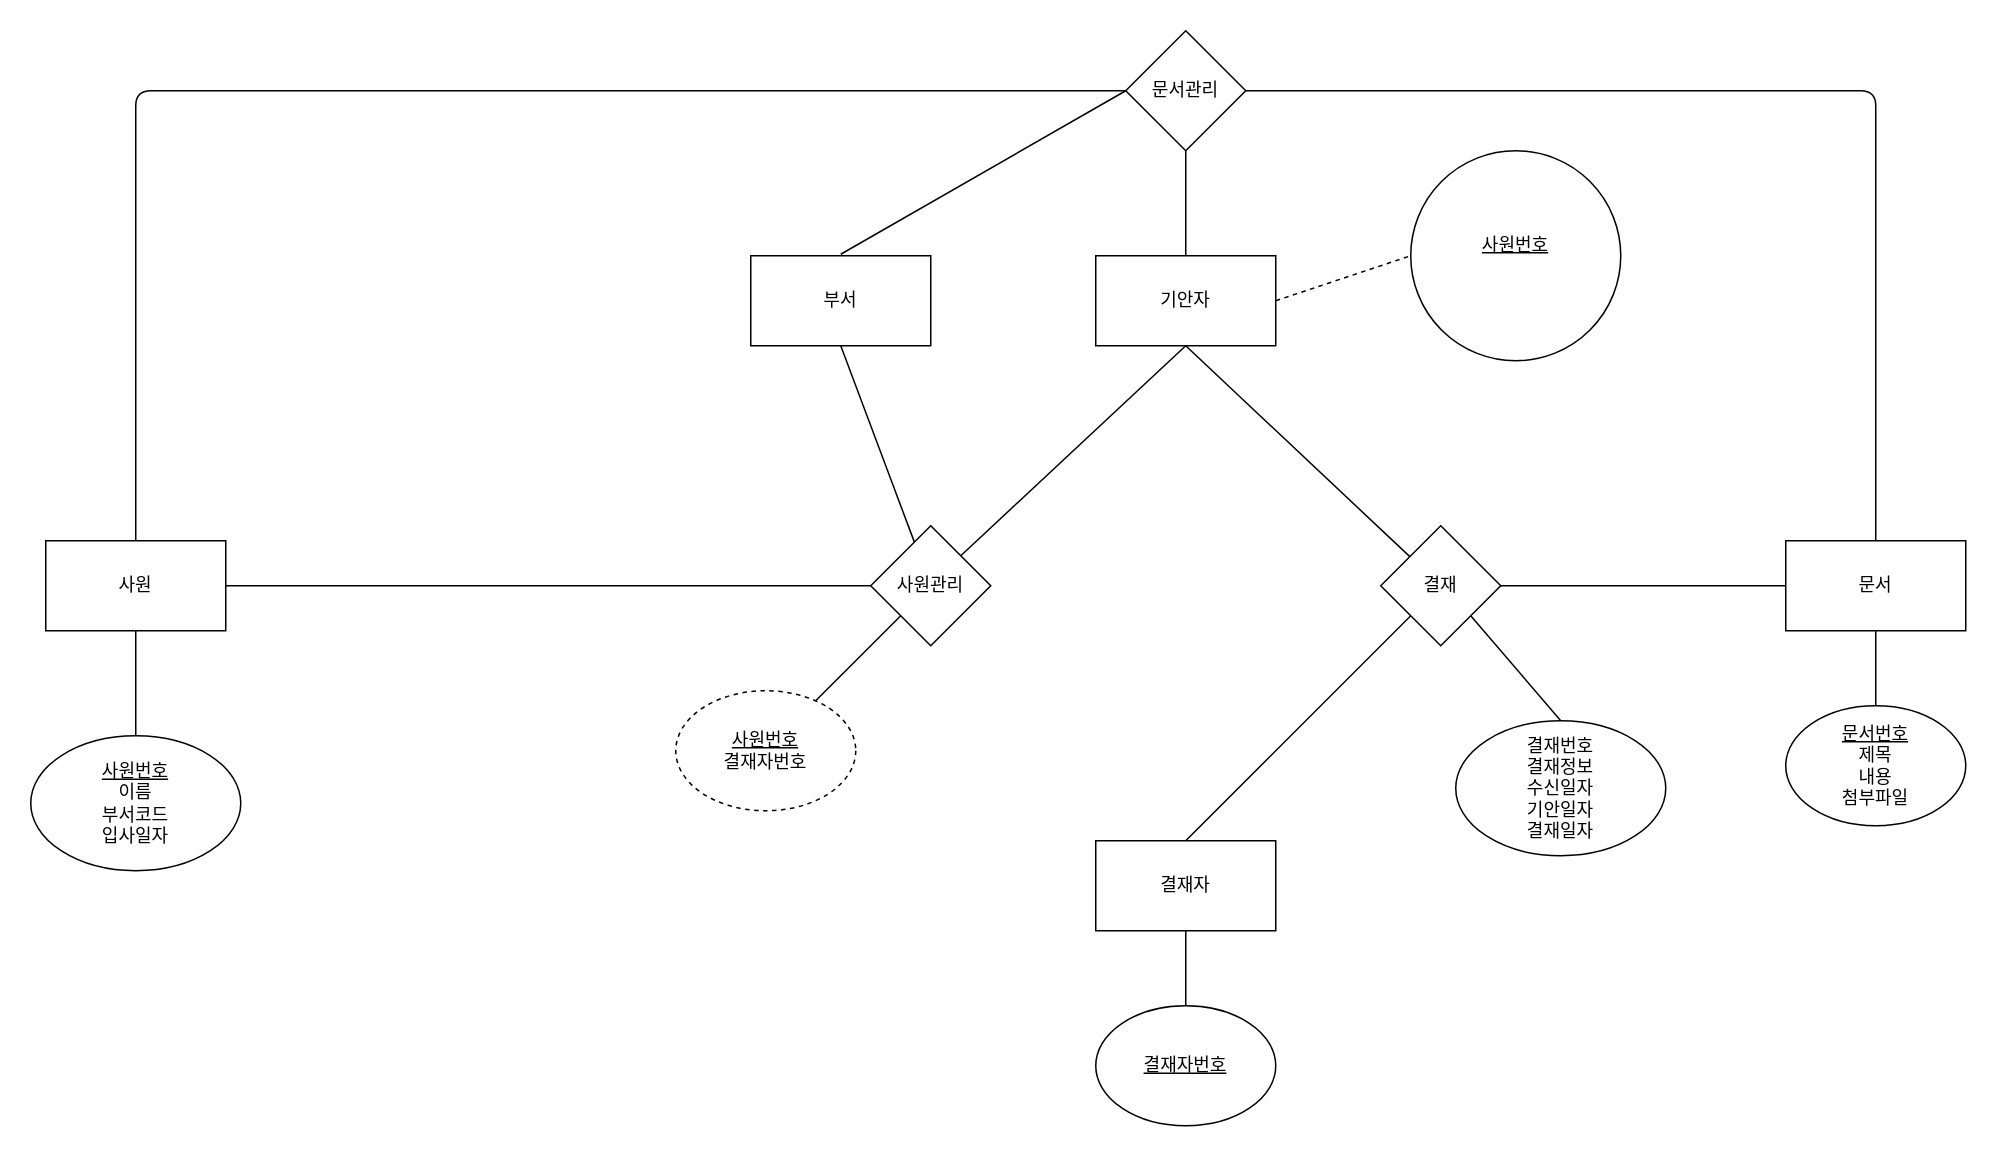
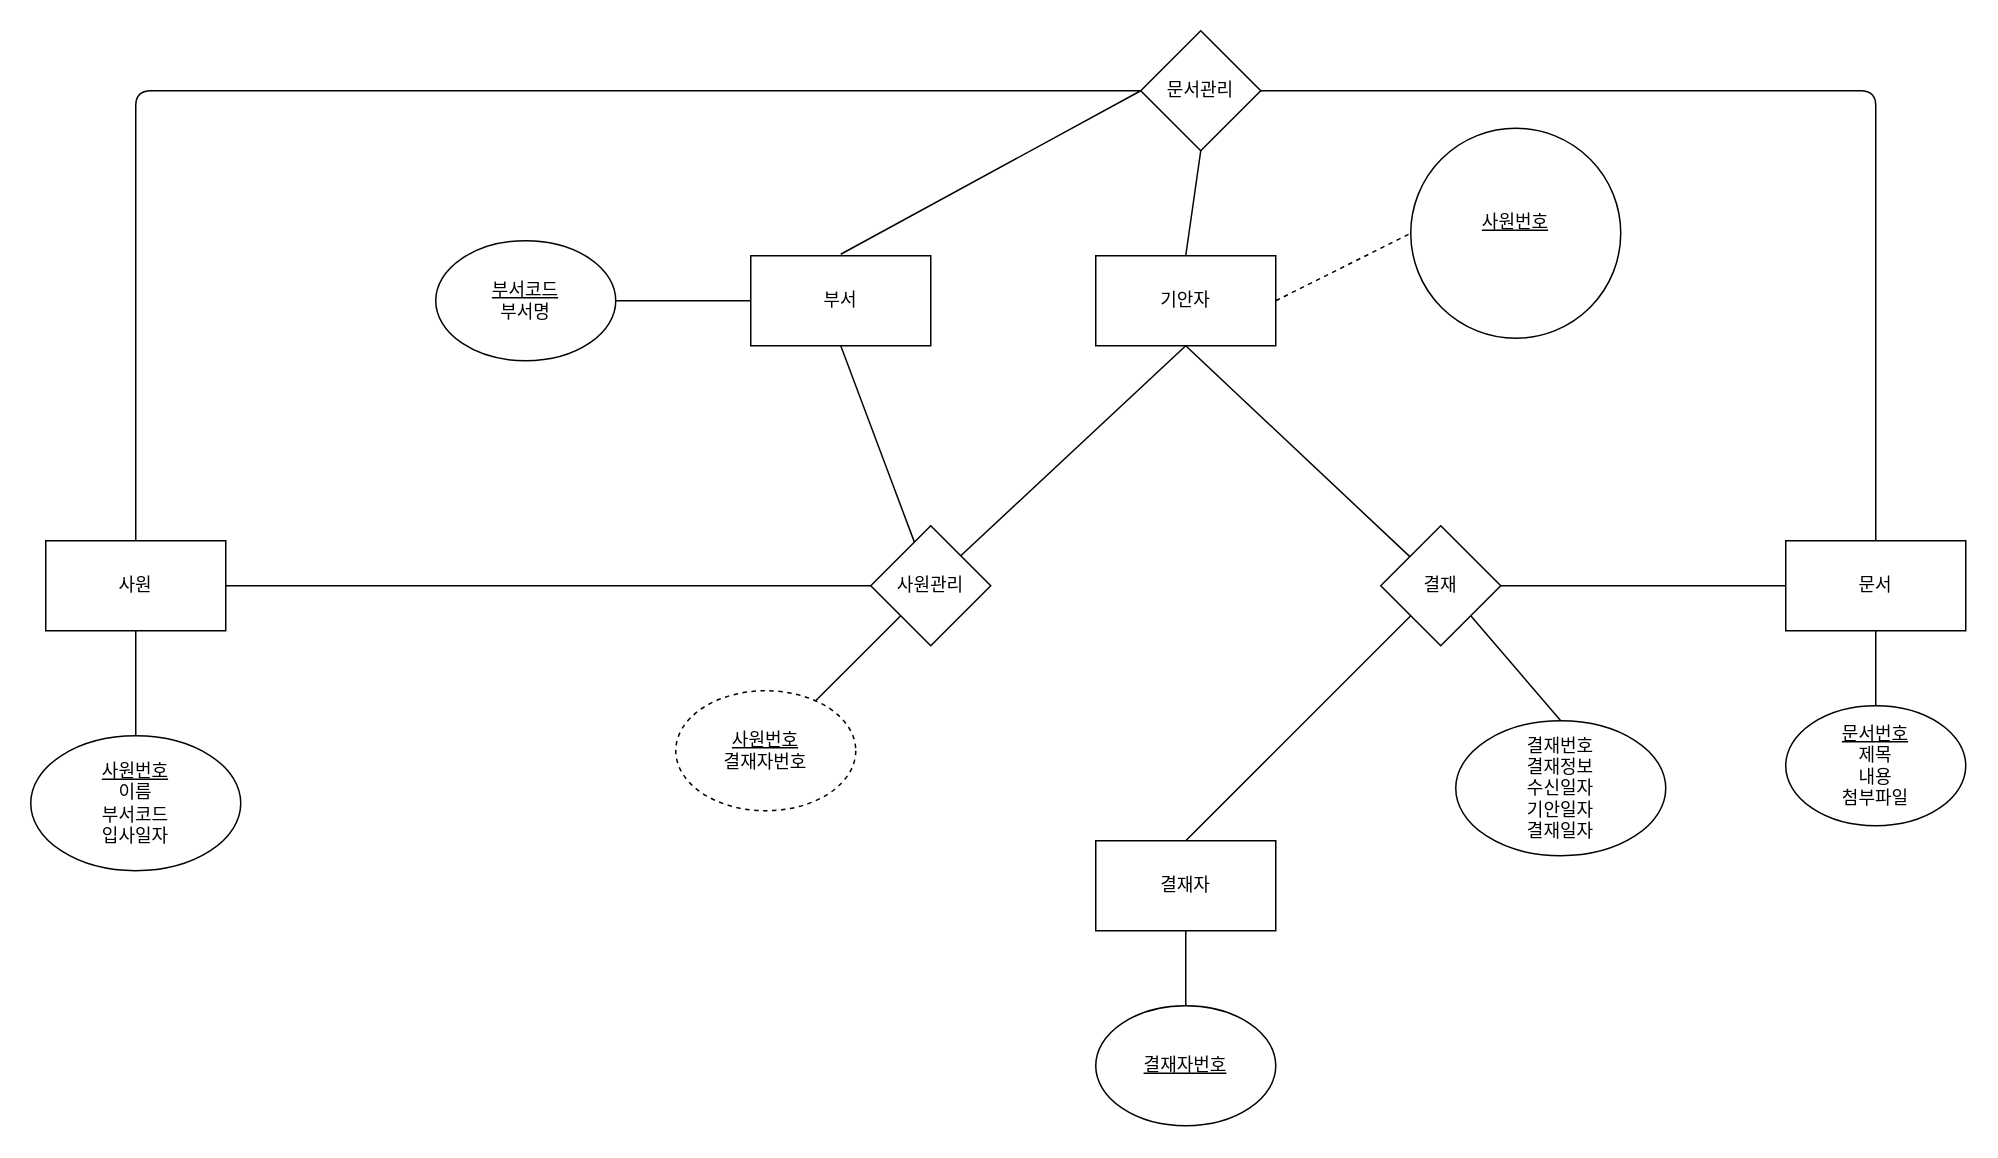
  <mxCell id="0" />
  <mxCell id="1" parent="0" />
  <mxCell id="2" value="사원" style="rounded=0;whiteSpace=wrap;html=1;" vertex="1" parent="1"><mxGeometry x="30" y="360" width="120" height="60" as="geometry" /></mxCell>
  <mxCell id="3" value="기안자" style="rounded=0;whiteSpace=wrap;html=1;" vertex="1" parent="1"><mxGeometry x="730" y="170" width="120" height="60" as="geometry" /></mxCell>
  <mxCell id="4" value="결재자" style="rounded=0;whiteSpace=wrap;html=1;" vertex="1" parent="1"><mxGeometry x="730" y="560" width="120" height="60" as="geometry" /></mxCell>
  <mxCell id="5" value="문서" style="rounded=0;whiteSpace=wrap;html=1;" vertex="1" parent="1"><mxGeometry x="1190" y="360" width="120" height="60" as="geometry" /></mxCell>
  <mxCell id="6" value="" style="endArrow=none;html=1;entryX=0.5;entryY=1;entryDx=0;entryDy=0;exitX=1;exitY=0;exitDx=0;exitDy=0;startArrow=none;" edge="1" parent="1" source="18" target="3"><mxGeometry width="50" height="50" relative="1" as="geometry"><mxPoint x="650" y="380" as="sourcePoint" /><mxPoint x="680" y="350" as="targetPoint" /></mxGeometry></mxCell>
  <mxCell id="7" value="" style="endArrow=none;html=1;entryX=0.5;entryY=1;entryDx=0;entryDy=0;" edge="1" parent="1" source="8" target="3"><mxGeometry width="50" height="50" relative="1" as="geometry"><mxPoint x="790" y="310" as="sourcePoint" /><mxPoint x="840" y="260" as="targetPoint" /></mxGeometry></mxCell>
  <mxCell id="8" value="결재" style="rhombus;whiteSpace=wrap;html=1;" vertex="1" parent="1"><mxGeometry x="920" y="350" width="80" height="80" as="geometry" /></mxCell>
  <mxCell id="9" value="" style="endArrow=none;html=1;entryX=0;entryY=1;entryDx=0;entryDy=0;exitX=0.5;exitY=0;exitDx=0;exitDy=0;" edge="1" parent="1" source="4" target="8"><mxGeometry width="50" height="50" relative="1" as="geometry"><mxPoint x="780" y="590" as="sourcePoint" /><mxPoint x="830" y="540" as="targetPoint" /></mxGeometry></mxCell>
  <mxCell id="10" value="" style="endArrow=none;html=1;entryX=0;entryY=0.5;entryDx=0;entryDy=0;exitX=1;exitY=0.5;exitDx=0;exitDy=0;" edge="1" parent="1" source="8" target="5"><mxGeometry width="50" height="50" relative="1" as="geometry"><mxPoint x="790" y="550" as="sourcePoint" /><mxPoint x="840" y="500" as="targetPoint" /></mxGeometry></mxCell>
  <mxCell id="11" value="" style="endArrow=none;html=1;entryX=0.5;entryY=0;entryDx=0;entryDy=0;exitX=1;exitY=0.5;exitDx=0;exitDy=0;" edge="1" parent="1" source="12" target="5"><mxGeometry width="50" height="50" relative="1" as="geometry"><mxPoint x="870" as="sourcePoint" y="120" /><mxPoint x="840" y="500" as="targetPoint" /><Array as="points"><mxPoint x="1250" y="60" /></Array></mxGeometry></mxCell>
- <mxCell id="12" value="문서관리" style="rhombus;whiteSpace=wrap;html=1;" vertex="1" parent="1"><mxGeometry x="750" y="20" width="80" height="80" as="geometry" /></mxCell>
+ <mxCell id="12" value="문서관리" style="rhombus;whiteSpace=wrap;html=1;" vertex="1" parent="1"><mxGeometry x="760" y="20" width="80" height="80" as="geometry" /></mxCell>
  <mxCell id="13" value="" style="endArrow=none;html=1;exitX=0;exitY=0.5;exitDx=0;exitDy=0;entryX=1;entryY=0.5;entryDx=0;entryDy=0;" edge="1" parent="1" source="18" target="2"><mxGeometry width="50" height="50" relative="1" as="geometry"><mxPoint x="370" y="470" as="sourcePoint" /><mxPoint x="420" y="420" as="targetPoint" /></mxGeometry></mxCell>
  <mxCell id="14" value="" style="endArrow=none;html=1;exitX=0.5;exitY=0;exitDx=0;exitDy=0;entryX=0.5;entryY=1;entryDx=0;entryDy=0;" edge="1" parent="1" source="3" target="12"><mxGeometry width="50" height="50" relative="1" as="geometry"><mxPoint x="729" y="150" as="sourcePoint" /><mxPoint x="779" y="100" as="targetPoint" /></mxGeometry></mxCell>
  <mxCell id="15" value="부서" style="rounded=0;whiteSpace=wrap;html=1;" vertex="1" parent="1"><mxGeometry x="500" y="170" width="120" height="60" as="geometry" /></mxCell>
  <mxCell id="16" value="" style="endArrow=none;html=1;entryX=0.5;entryY=1;entryDx=0;entryDy=0;" edge="1" parent="1" source="18" target="15"><mxGeometry width="50" height="50" relative="1" as="geometry"><mxPoint x="460" y="320" as="sourcePoint" /><mxPoint x="510" y="270" as="targetPoint" /></mxGeometry></mxCell>
  <mxCell id="17" value="" style="endArrow=none;html=1;exitX=0.5;exitY=0;exitDx=0;exitDy=0;entryX=0;entryY=0.5;entryDx=0;entryDy=0;" edge="1" parent="1" source="2" target="12"><mxGeometry width="50" height="50" relative="1" as="geometry"><mxPoint y="60" as="sourcePoint" x="350" /><mxPoint x="740" y="60" as="targetPoint" /><Array as="points"><mxPoint x="90" y="60" /></Array></mxGeometry></mxCell>
  <mxCell id="18" value="사원관리" style="rhombus;whiteSpace=wrap;html=1;" vertex="1" parent="1"><mxGeometry x="580" y="350" width="80" height="80" as="geometry" /></mxCell>
  <mxCell id="19" value="결재번호&lt;br&gt;결재정보&lt;br&gt;수신일자&lt;br&gt;기안일자&lt;br&gt;결재일자" style="ellipse;whiteSpace=wrap;html=1;" vertex="1" parent="1"><mxGeometry x="970" y="480" width="140" height="90" as="geometry" /></mxCell>
  <mxCell id="20" value="" style="endArrow=none;html=1;entryX=1;entryY=1;entryDx=0;entryDy=0;exitX=0.5;exitY=0;exitDx=0;exitDy=0;" edge="1" parent="1" source="19" target="8"><mxGeometry width="50" height="50" relative="1" as="geometry"><mxPoint x="1070" y="460" as="sourcePoint" /><mxPoint x="1120" y="410" as="targetPoint" /></mxGeometry></mxCell>
- <mxCell id="21" value="&lt;u&gt;사원번호&lt;br&gt;&lt;br&gt;&lt;/u&gt;" style="ellipse;whiteSpace=wrap;html=1;aspect=fixed;" vertex="1" parent="1"><mxGeometry x="940" y="100" width="140" height="140" as="geometry" /></mxCell>
+ <mxCell id="21" value="&lt;u&gt;사원번호&lt;br&gt;&lt;br&gt;&lt;/u&gt;" style="ellipse;whiteSpace=wrap;html=1;aspect=fixed;" vertex="1" parent="1"><mxGeometry x="940" y="85" width="140" height="140" as="geometry" /></mxCell>
  <mxCell id="22" value="" style="endArrow=none;html=1;entryX=0;entryY=0.5;entryDx=0;entryDy=0;exitX=1;exitY=0.5;exitDx=0;exitDy=0;dashed=1;" edge="1" parent="1" source="3" target="21"><mxGeometry width="50" height="50" relative="1" as="geometry"><mxPoint x="670" y="430" as="sourcePoint" /><mxPoint x="720" y="380" as="targetPoint" /></mxGeometry></mxCell>
  <mxCell id="23" value="" style="endArrow=none;html=1;exitX=0;exitY=1;exitDx=0;exitDy=0;" edge="1" parent="1" source="18" target="24"><mxGeometry width="50" height="50" relative="1" as="geometry"><mxPoint x="550" y="460" as="sourcePoint" /><mxPoint x="600" y="410" as="targetPoint" /></mxGeometry></mxCell>
  <mxCell id="24" value="&lt;u&gt;사원번호&lt;/u&gt;&lt;br&gt;결재자번호" style="ellipse;whiteSpace=wrap;html=1;dashed=1;" vertex="1" parent="1"><mxGeometry x="450" y="460" width="120" height="80" as="geometry" /></mxCell>
  <mxCell id="25" value="&lt;u&gt;사원번호&lt;/u&gt;&lt;br&gt;이름&lt;br&gt;부서코드&lt;br&gt;입사일자" style="ellipse;whiteSpace=wrap;html=1;" vertex="1" parent="1"><mxGeometry x="20" y="490" width="140" height="90" as="geometry" /></mxCell>
  <mxCell id="26" value="" style="endArrow=none;html=1;entryX=1;entryY=1;entryDx=0;entryDy=0;exitX=0.5;exitY=0;exitDx=0;exitDy=0;" edge="1" parent="1" source="25"><mxGeometry width="50" height="50" relative="1" as="geometry"><mxPoint x="180" y="470" as="sourcePoint" /><mxPoint x="90" y="420" as="targetPoint" /></mxGeometry></mxCell>
+ <mxCell id="27" value="" style="endArrow=none;html=1;exitX=0;exitY=0.5;exitDx=0;exitDy=0;" edge="1" parent="1" target="28" source="15"><mxGeometry width="50" height="50" relative="1" as="geometry"><mxPoint x="610" y="420" as="sourcePoint" /><mxPoint x="610" y="420" as="targetPoint" /></mxGeometry></mxCell>
+ <mxCell id="28" value="&lt;u&gt;부서코드&lt;br&gt;&lt;/u&gt;부서명" style="ellipse;whiteSpace=wrap;html=1;" vertex="1" parent="1"><mxGeometry x="290" y="160" width="120" height="80" as="geometry" /></mxCell>
  <mxCell id="29" value="" style="endArrow=none;html=1;exitX=0.5;exitY=1;exitDx=0;exitDy=0;entryX=0.5;entryY=0;entryDx=0;entryDy=0;" edge="1" parent="1" target="30" source="4"><mxGeometry width="50" height="50" relative="1" as="geometry"><mxPoint x="930" y="630" as="sourcePoint" /><mxPoint x="880" y="620" as="targetPoint" /></mxGeometry></mxCell>
  <mxCell id="30" value="&lt;u&gt;결재자번호&lt;br&gt;&lt;/u&gt;" style="ellipse;whiteSpace=wrap;html=1;" vertex="1" parent="1"><mxGeometry x="730" y="670" width="120" height="80" as="geometry" /></mxCell>
  <mxCell id="31" value="" style="endArrow=none;html=1;exitX=0.5;exitY=1;exitDx=0;exitDy=0;entryX=0.5;entryY=0;entryDx=0;entryDy=0;" edge="1" parent="1" target="32"><mxGeometry width="50" height="50" relative="1" as="geometry"><mxPoint x="1250" y="420" as="sourcePoint" /><mxPoint x="1340" y="420" as="targetPoint" /></mxGeometry></mxCell>
  <mxCell id="32" value="&lt;u&gt;문서번호&lt;/u&gt;&lt;br&gt;제목&lt;br&gt;내용&lt;br&gt;첨부파일" style="ellipse;whiteSpace=wrap;html=1;" vertex="1" parent="1"><mxGeometry x="1190" y="470" width="120" height="80" as="geometry" /></mxCell>
  <mxCell id="33" value="" style="endArrow=none;html=1;exitX=0;exitY=0.5;exitDx=0;exitDy=0;" edge="1" parent="1" source="12"><mxGeometry width="50" height="50" relative="1" as="geometry"><mxPoint x="670" y="280" as="sourcePoint" /><mxPoint x="560" y="169" as="targetPoint" /></mxGeometry></mxCell>
